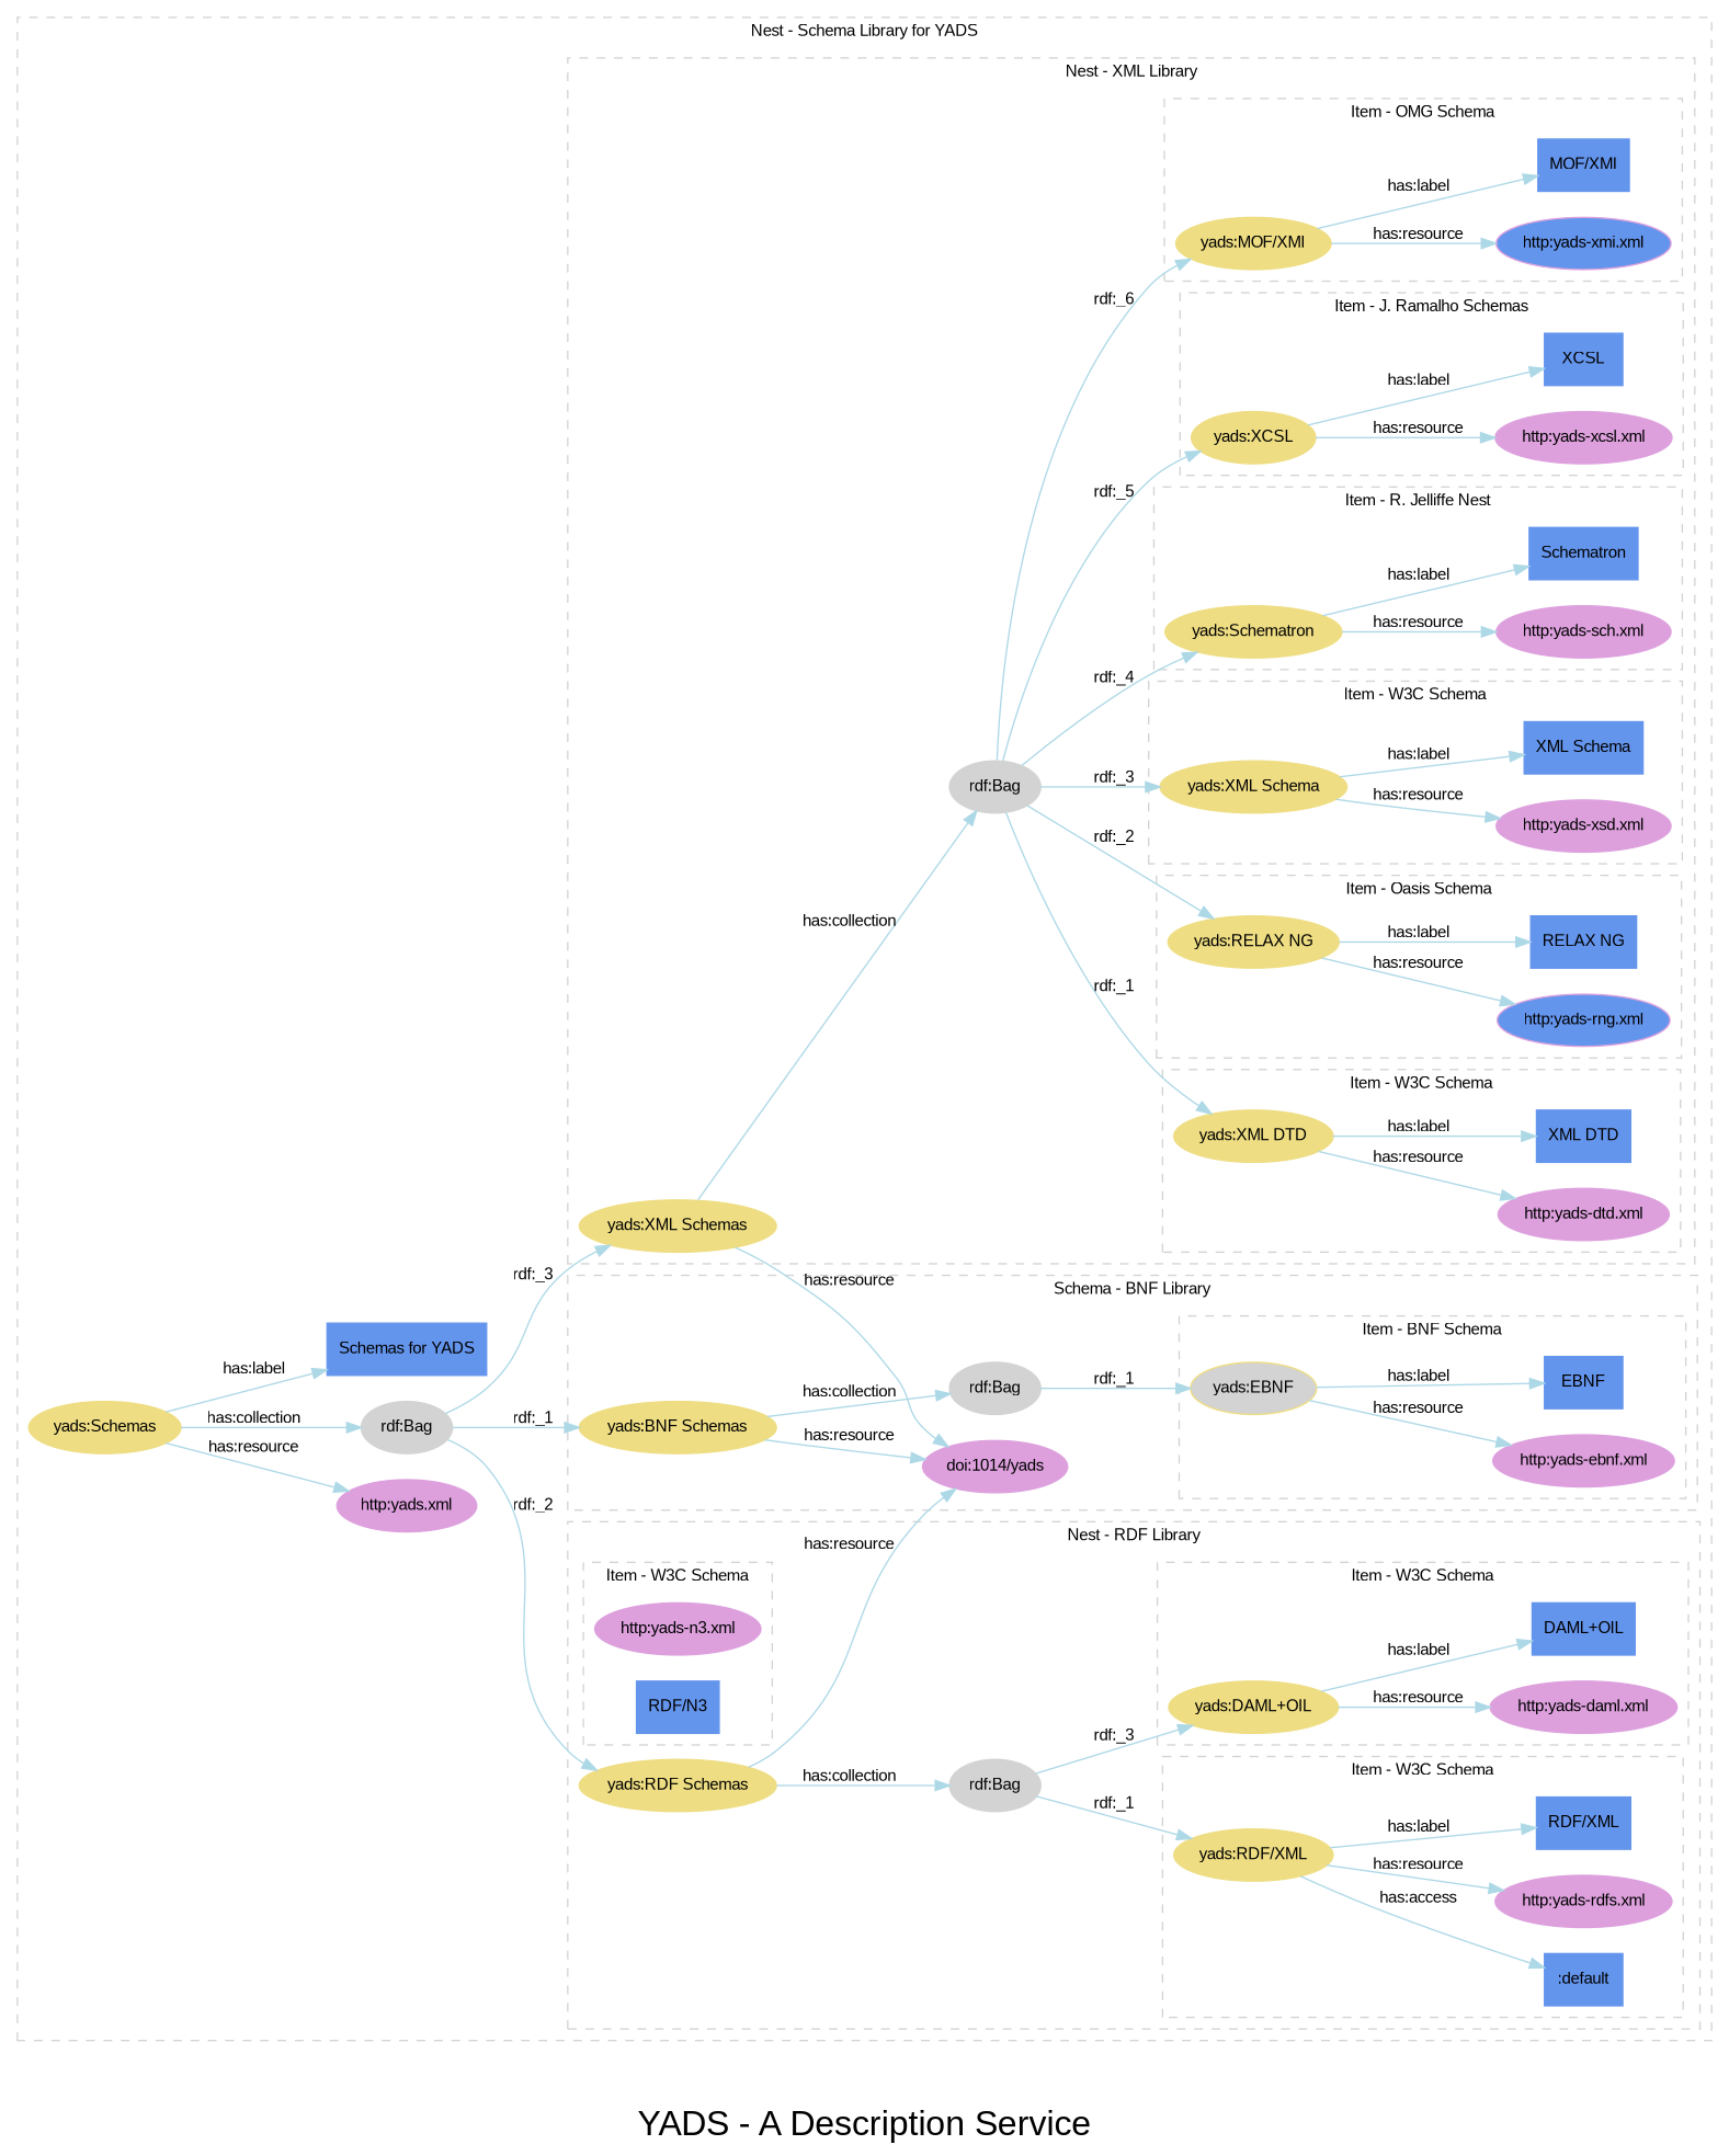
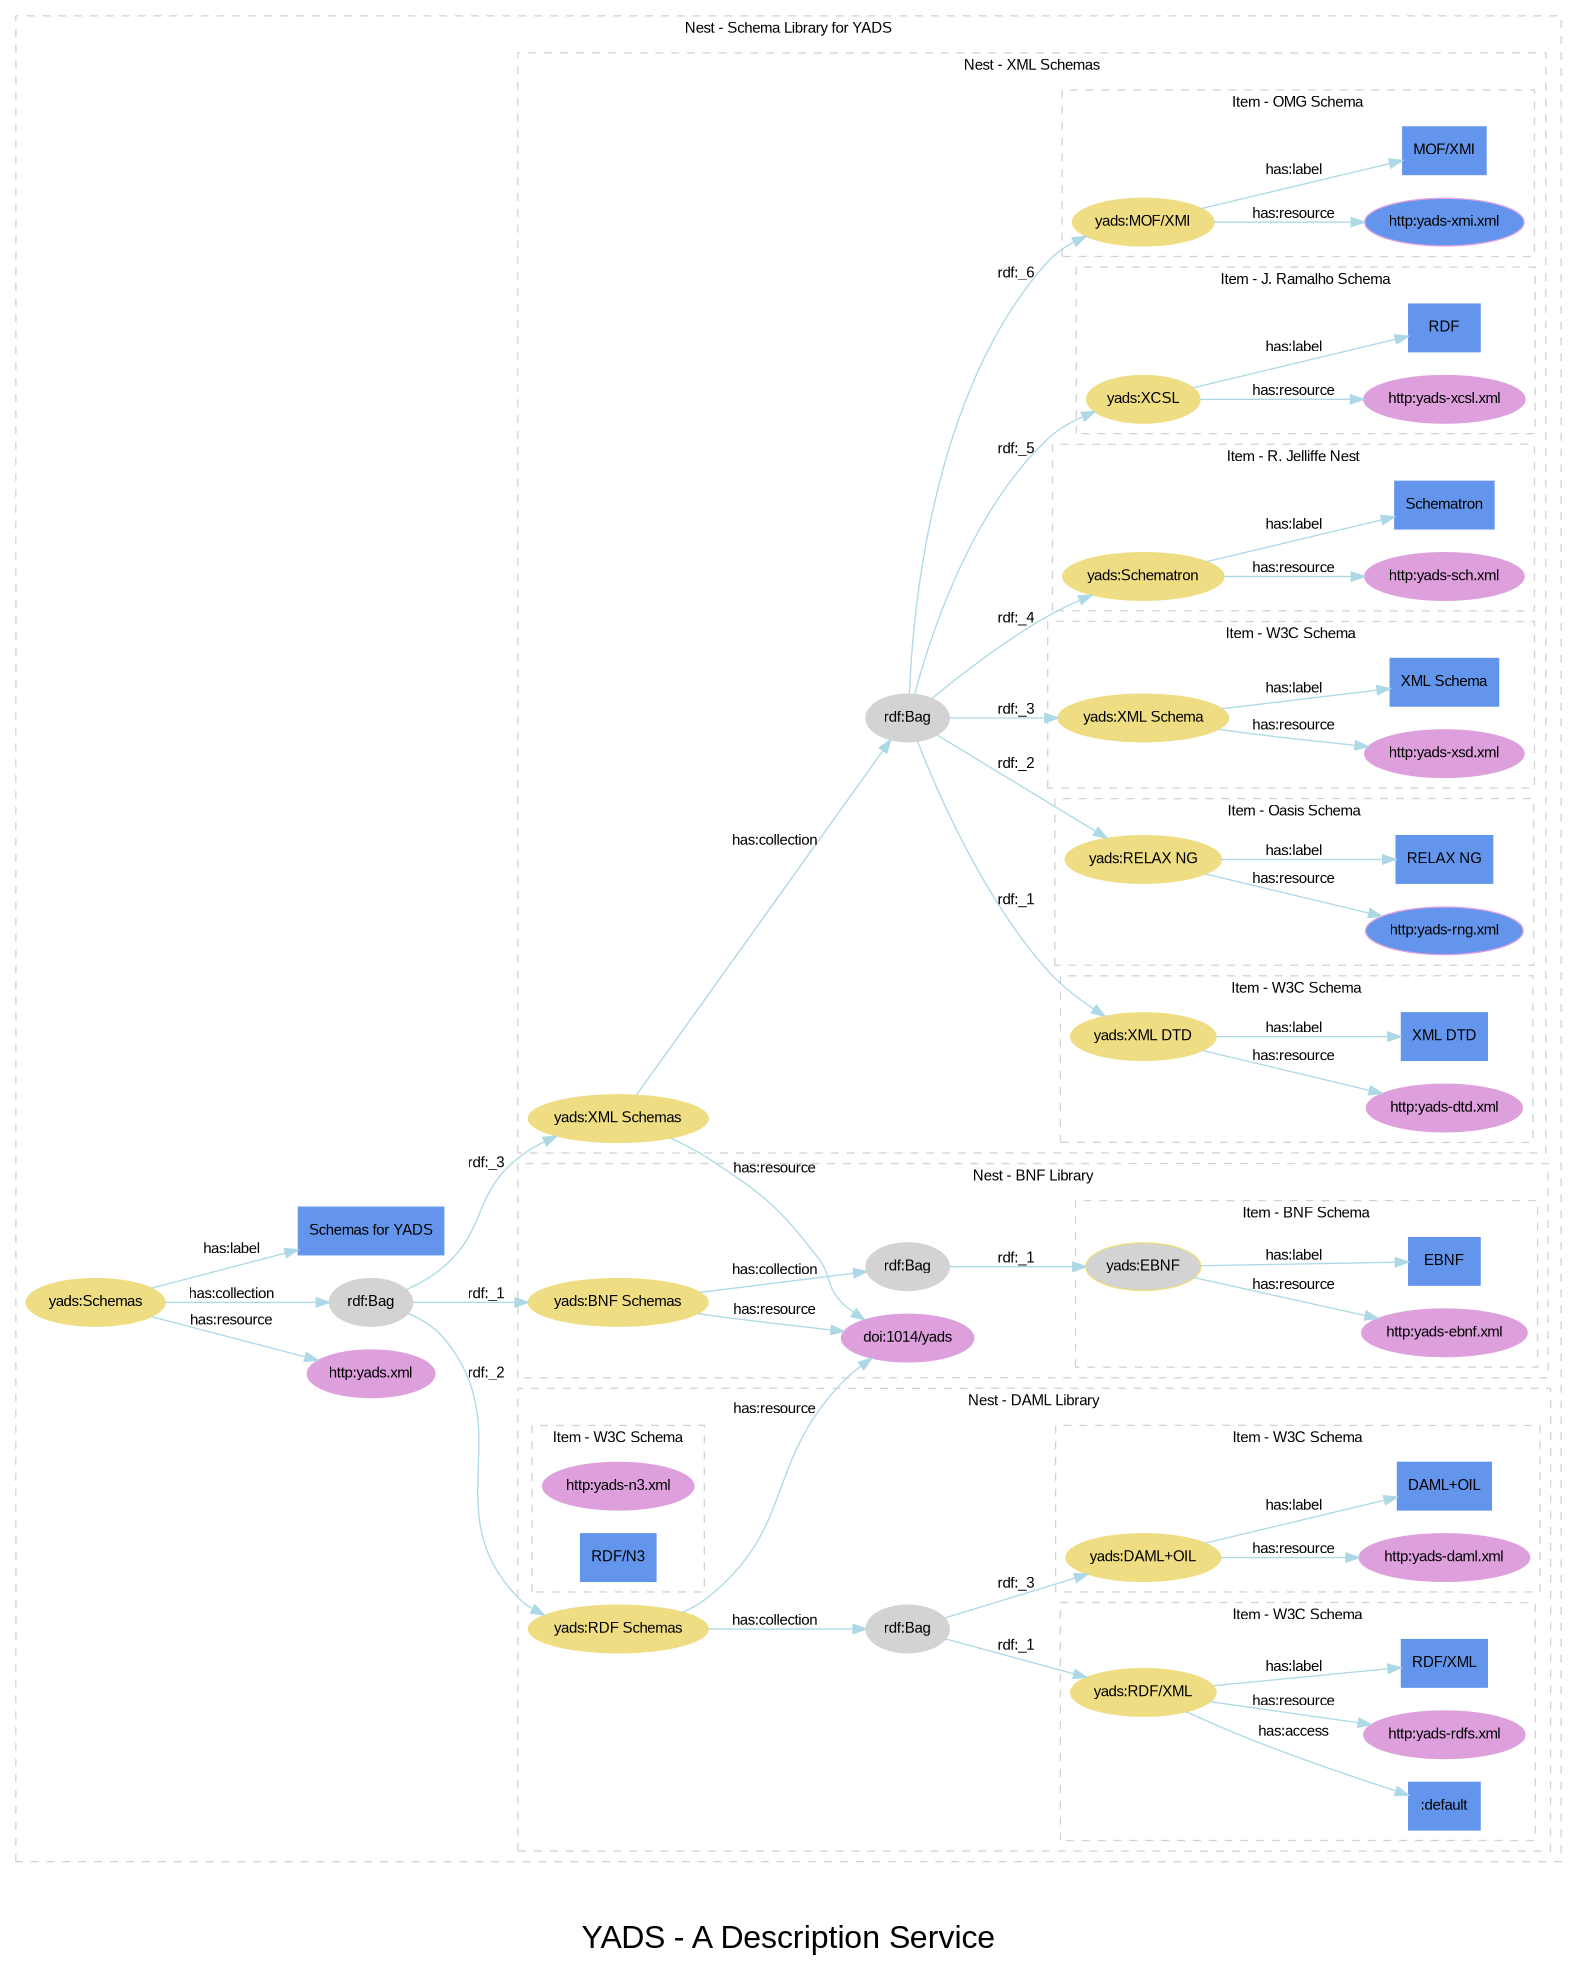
  digraph {
    fontname=arial
    fontsize=24
    label="YADS - A Description Service"
    rankdir=LR
    node [color=lightgoldenrod fontcolor=black fontname=arial fontsize=11 style=filled]
    edge [color=lightblue fontcolor=black fontname=arial fontsize=11 style=filled]
    n1 [fillcolor=lightgrey label="yads:EBNF"]
    "http:yads-ebnf.xml" [color=plum]
    n3 [color=cornflowerblue label=EBNF shape=box]
    n4 [label="yads:BNF Schemas"]
    "doi:1014/yads" [color=plum]
    n6 [color=lightgrey label="rdf:Bag"]
    n7 [label="yads:RDF/XML"]
    "http:yads-rdfs.xml" [color=plum]
    n9 [color=cornflowerblue label="RDF/XML" shape=box]
    n10 [color=cornflowerblue label=":default" shape=box]
    "http:yads-n3.xml" [color=plum]
    n12 [color=cornflowerblue label="RDF/N3" shape=box]
    n13 [label="yads:DAML+OIL"]
    "http:yads-daml.xml" [color=plum]
    n15 [color=cornflowerblue label="DAML+OIL" shape=box]
    n16 [label="yads:RDF Schemas"]
    n17 [color=lightgrey label="rdf:Bag"]
    n18 [label="yads:XML DTD"]
    "http:yads-dtd.xml" [color=plum]
    n20 [color=cornflowerblue label="XML DTD" shape=box]
    n21 [label="yads:RELAX NG"]
    "http:yads-rng.xml" [color=plum fillcolor=cornflowerblue]
    n23 [color=cornflowerblue label="RELAX NG" shape=box]
    n24 [label="yads:XML Schema"]
    "http:yads-xsd.xml" [color=plum]
    n26 [color=cornflowerblue label="XML Schema" shape=box]
    n27 [label="yads:Schematron"]
    "http:yads-sch.xml" [color=plum]
    n29 [color=cornflowerblue label=Schematron shape=box]
    n30 [label="yads:XCSL"]
    "http:yads-xcsl.xml" [color=plum]
-   n32 [color=cornflowerblue label=XCSL shape=box]
+   n32 [color=cornflowerblue label=RDF shape=box]
    n33 [label="yads:MOF/XMI"]
    "http:yads-xmi.xml" [color=plum fillcolor=cornflowerblue]
    n35 [color=cornflowerblue label="MOF/XMI" shape=box]
    n36 [label="yads:XML Schemas"]
    n37 [color=lightgrey label="rdf:Bag"]
    n38 [label="yads:Schemas"]
    "http:yads.xml" [color=plum]
    n40 [color=lightgrey label="rdf:Bag"]
    n41 [color=cornflowerblue label="Schemas for YADS" shape=box]
    subgraph cluster_1 {
      color=lightgrey
      fontcolor=black
      fontsize=11
      label="Nest - Schema Library for YADS"
      style=dashed
      n38
      "http:yads.xml"
      n40
      n41
      subgraph cluster_2 {
        color=lightgrey
        fontcolor=black
        fontsize=11
-       label="Schema - BNF Library"
+       label="Nest - BNF Library"
        style=dashed
        n4
        "doi:1014/yads"
        n6
        subgraph cluster_3 {
          color=lightgrey
          fontcolor=black
          fontsize=11
          label="Item - BNF Schema"
          style=dashed
          n1
          "http:yads-ebnf.xml"
          n3
        }
      }
      subgraph cluster_4 {
        color=lightgrey
        fontcolor=black
        fontsize=11
-       label="Nest - RDF Library"
+       label="Nest - DAML Library"
        style=dashed
        n16
        n17
        subgraph cluster_5 {
          color=lightgrey
          fontcolor=black
          fontsize=11
          label="Item - W3C Schema"
          style=dashed
          n7
          "http:yads-rdfs.xml"
          n9
          n10
        }
        subgraph cluster_6 {
          color=lightgrey
          fontcolor=black
          fontsize=11
          label="Item - W3C Schema"
          style=dashed
          "http:yads-n3.xml"
          n12
        }
        subgraph cluster_7 {
          color=lightgrey
          fontcolor=black
          fontsize=11
          label="Item - W3C Schema"
          style=dashed
          n13
          "http:yads-daml.xml"
          n15
        }
      }
      subgraph cluster_8 {
        color=lightgrey
        fontcolor=black
        fontsize=11
-       label="Nest - XML Library"
+       label="Nest - XML Schemas"
        style=dashed
        n36
        n37
        subgraph cluster_9 {
          color=lightgrey
          fontcolor=black
          fontsize=11
          label="Item - W3C Schema"
          style=dashed
          n18
          "http:yads-dtd.xml"
          n20
        }
        subgraph cluster_10 {
          color=lightgrey
          fontcolor=black
          fontsize=11
          label="Item - Oasis Schema"
          style=dashed
          n21
          "http:yads-rng.xml"
          n23
        }
        subgraph cluster_11 {
          color=lightgrey
          fontcolor=black
          fontsize=11
          label="Item - W3C Schema"
          style=dashed
          n24
          "http:yads-xsd.xml"
          n26
        }
        subgraph cluster_12 {
          color=lightgrey
          fontcolor=black
          fontsize=11
          label="Item - R. Jelliffe Nest"
          style=dashed
          n27
          "http:yads-sch.xml"
          n29
        }
        subgraph cluster_13 {
          color=lightgrey
          fontcolor=black
          fontsize=11
-         label="Item - J. Ramalho Schemas"
+         label="Item - J. Ramalho Schema"
          style=dashed
          n30
          "http:yads-xcsl.xml"
          n32
        }
        subgraph cluster_14 {
          color=lightgrey
          fontcolor=black
          fontsize=11
          label="Item - OMG Schema"
          style=dashed
          n33
          "http:yads-xmi.xml"
          n35
        }
      }
    }
    n1 -> "http:yads-ebnf.xml" [label="has:resource"]
    n1 -> n3 [label="has:label"]
    n4 -> "doi:1014/yads" [label="has:resource"]
    n4 -> n6 [label="has:collection"]
    n6 -> n1 [label="rdf:_1"]
    n7 -> "http:yads-rdfs.xml" [label="has:resource"]
    n7 -> n9 [label="has:label"]
    n7 -> n10 [label="has:access"]
    n13 -> "http:yads-daml.xml" [label="has:resource"]
    n13 -> n15 [label="has:label"]
    n16 -> "doi:1014/yads" [label="has:resource"]
    n16 -> n17 [label="has:collection"]
    n17 -> n7 [label="rdf:_1"]
    n17 -> n13 [label="rdf:_3"]
    n18 -> "http:yads-dtd.xml" [label="has:resource"]
    n18 -> n20 [label="has:label"]
    n21 -> "http:yads-rng.xml" [label="has:resource"]
    n21 -> n23 [label="has:label"]
    n24 -> "http:yads-xsd.xml" [label="has:resource"]
    n24 -> n26 [label="has:label"]
    n27 -> "http:yads-sch.xml" [label="has:resource"]
    n27 -> n29 [label="has:label"]
    n30 -> "http:yads-xcsl.xml" [label="has:resource"]
    n30 -> n32 [label="has:label"]
    n33 -> "http:yads-xmi.xml" [label="has:resource"]
    n33 -> n35 [label="has:label"]
    n36 -> "doi:1014/yads" [label="has:resource"]
    n36 -> n37 [label="has:collection"]
    n37 -> n18 [label="rdf:_1"]
    n37 -> n21 [label="rdf:_2"]
    n37 -> n24 [label="rdf:_3"]
    n37 -> n27 [label="rdf:_4"]
    n37 -> n30 [label="rdf:_5"]
    n37 -> n33 [label="rdf:_6"]
    n38 -> "http:yads.xml" [label="has:resource"]
    n38 -> n40 [label="has:collection"]
    n38 -> n41 [label="has:label"]
    n40 -> n4 [label="rdf:_1"]
    n40 -> n16 [label="rdf:_2"]
    n40 -> n36 [label="rdf:_3"]
  }
